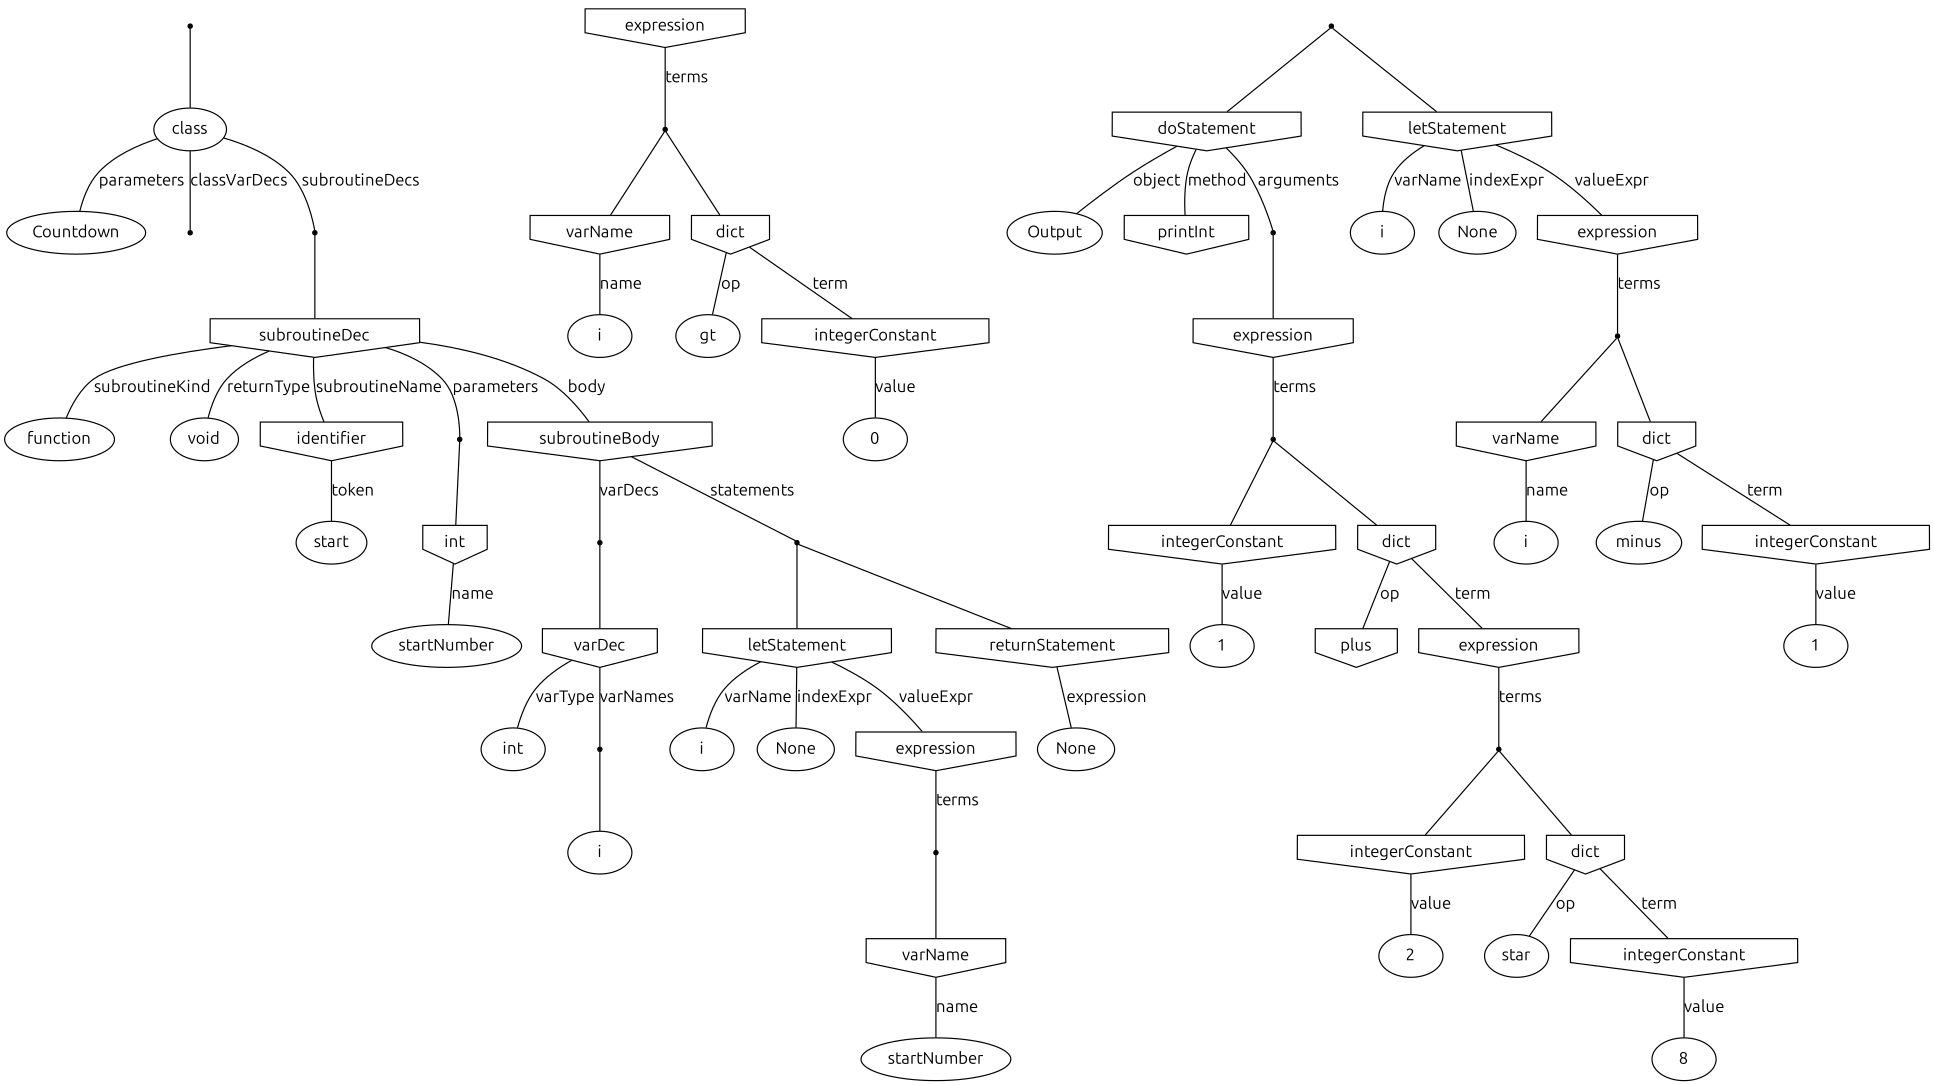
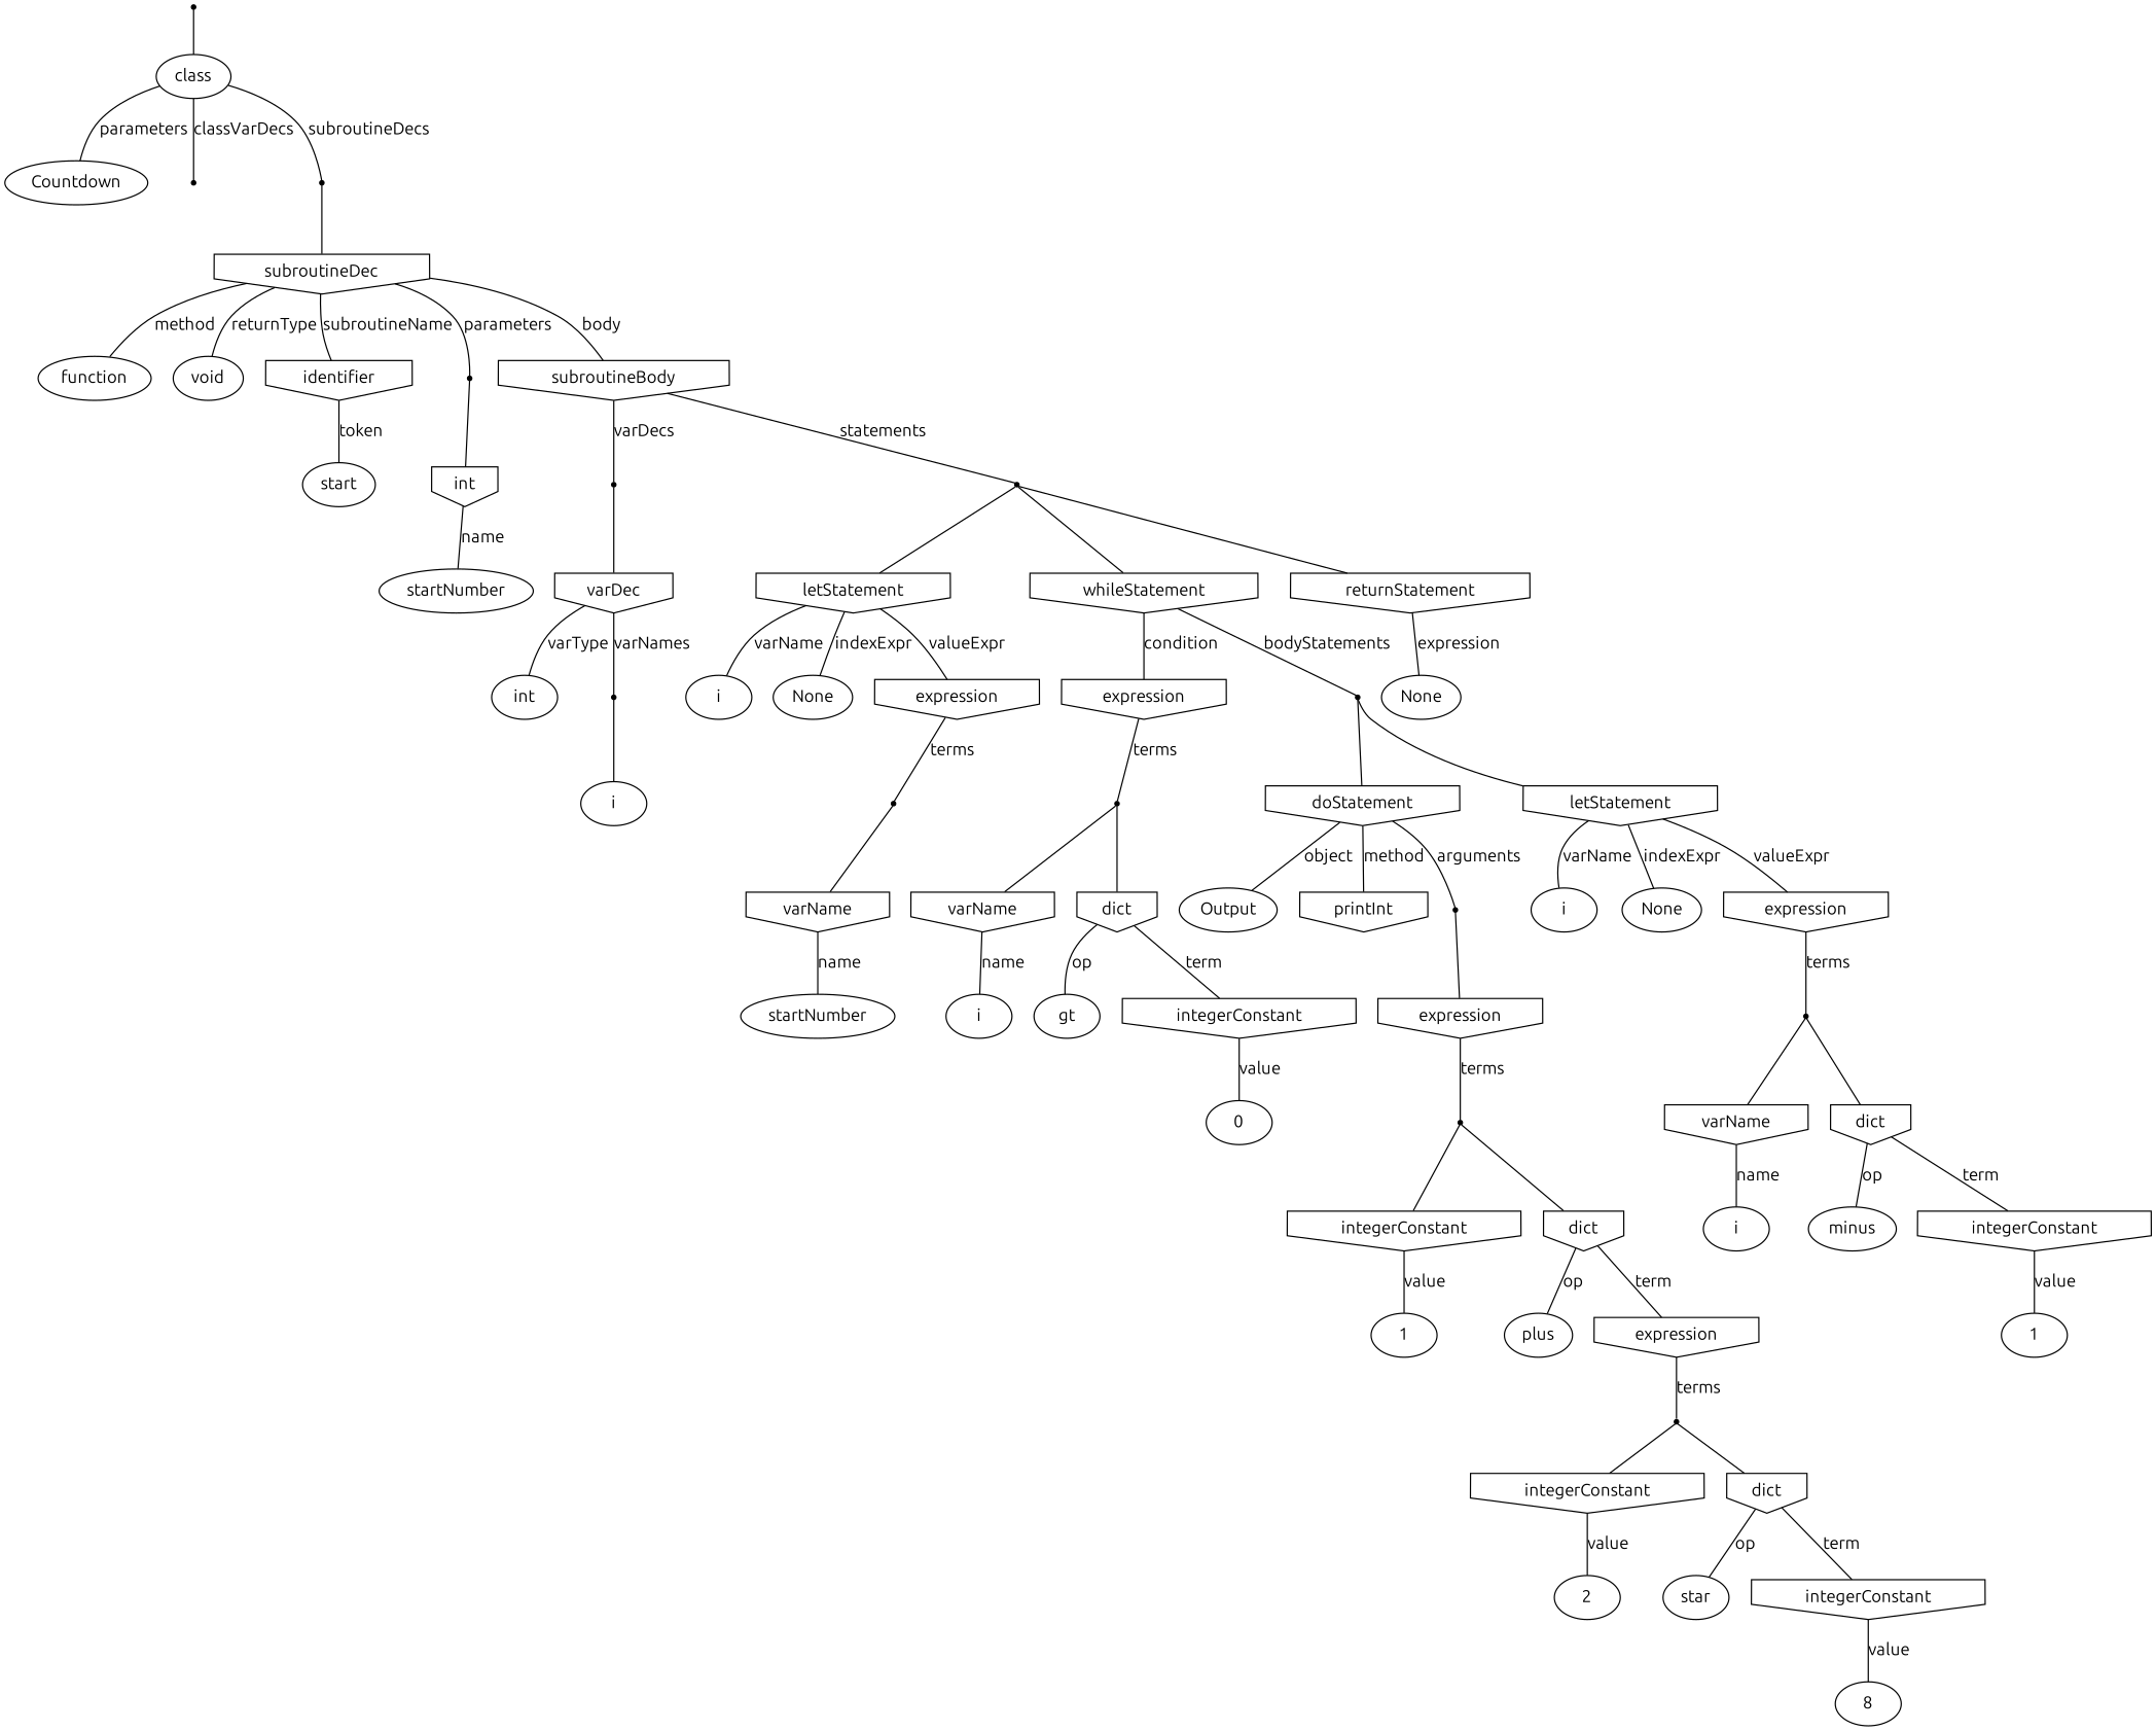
  graph {
    fontname=Ubuntu
    node [fontname=Ubuntu shape=invhouse]
    edge [fontname=Ubuntu]
    n0 [shape=point]
    n1 [label=class shape=ellipse]
    n2 [label=Countdown shape=""]
    n3 [shape=point]
    n4 [shape=point]
    n5 [label=subroutineDec]
    n6 [label=function shape=""]
    n7 [label=void shape=""]
    n8 [label=identifier]
    n10 [shape=point]
    n13 [label=subroutineBody]
    n9 [label=start shape=""]
    n11 [label=int]
    n14 [shape=point]
    n19 [shape=point]
    n12 [label=startNumber shape=""]
    n15 [label=varDec]
    n20 [label=letStatement]
+   n27 [label=whileStatement]
    n66 [label=returnStatement]
    n16 [label=int shape=""]
    n17 [shape=point]
    n18 [label=i shape=""]
    n21 [label=i shape=""]
    n22 [label=None shape=""]
    n23 [label=expression]
    n28 [label=expression]
    n36 [shape=point]
    n67 [label=None shape=""]
    n24 [shape=point]
    n25 [label=varName]
    n26 [label=startNumber shape=""]
    n29 [shape=point]
    n37 [label=doStatement]
    n55 [label=letStatement]
    n30 [label=varName]
    n32 [label=dict]
    n31 [label=i shape=""]
    n33 [label=gt shape=""]
    n34 [label=integerConstant]
    n35 [label=0 shape=""]
    n38 [label=Output shape=""]
    n39 [label=printInt]
    n40 [shape=point]
    n56 [label=i shape=""]
    n57 [label=None shape=""]
    n58 [label=expression]
    n41 [label=expression]
    n42 [shape=point]
    n43 [label=integerConstant]
    n45 [label=dict]
    n44 [label=1 shape=""]
-   n46 [label=plus]
+   n46 [label=plus shape=""]
    n47 [label=expression]
    n48 [shape=point]
    n49 [label=integerConstant]
    n51 [label=dict]
    n50 [label=2 shape=""]
    n52 [label=star shape=""]
    n53 [label=integerConstant]
    n54 [label=8 shape=""]
    n59 [shape=point]
    n60 [label=varName]
    n62 [label=dict]
    n61 [label=i shape=""]
    n63 [label=minus shape=""]
    n64 [label=integerConstant]
    n65 [label=1 shape=""]
    n0 -- n1
    n1 -- n2 [label=parameters]
    n1 -- n3 [label=classVarDecs]
    n1 -- n4 [label=subroutineDecs]
    n4 -- n5
-   n5 -- n6 [label=subroutineKind]
+   n5 -- n6 [label=method]
    n5 -- n7 [label=returnType]
    n5 -- n8 [label=subroutineName]
    n5 -- n10 [label=parameters]
    n5 -- n13 [label=body]
    n8 -- n9 [label=token]
    n10 -- n11
    n13 -- n14 [label=varDecs]
    n13 -- n19 [label=statements]
    n11 -- n12 [label=name]
    n14 -- n15
    n19 -- n20
+   n19 -- n27
    n19 -- n66
    n15 -- n16 [label=varType]
    n15 -- n17 [label=varNames]
    n20 -- n21 [label=varName]
    n20 -- n22 [label=indexExpr]
    n20 -- n23 [label=valueExpr]
+   n27 -- n28 [label=condition]
+   n27 -- n36 [label=bodyStatements]
    n66 -- n67 [label=expression]
    n17 -- n18
    n23 -- n24 [label=terms]
    n28 -- n29 [label=terms]
    n36 -- n37
    n36 -- n55
    n24 -- n25
    n25 -- n26 [label=name]
    n29 -- n30
    n29 -- n32
    n37 -- n38 [label=object]
    n37 -- n39 [label=method]
    n37 -- n40 [label=arguments]
    n55 -- n56 [label=varName]
    n55 -- n57 [label=indexExpr]
    n55 -- n58 [label=valueExpr]
    n30 -- n31 [label=name]
    n32 -- n33 [label=op]
    n32 -- n34 [label=term]
    n34 -- n35 [label=value]
    n40 -- n41
    n58 -- n59 [label=terms]
    n41 -- n42 [label=terms]
    n42 -- n43
    n42 -- n45
    n43 -- n44 [label=value]
    n45 -- n46 [label=op]
    n45 -- n47 [label=term]
    n47 -- n48 [label=terms]
    n48 -- n49
    n48 -- n51
    n49 -- n50 [label=value]
    n51 -- n52 [label=op]
    n51 -- n53 [label=term]
    n53 -- n54 [label=value]
    n59 -- n60
    n59 -- n62
    n60 -- n61 [label=name]
    n62 -- n63 [label=op]
    n62 -- n64 [label=term]
    n64 -- n65 [label=value]
  }
